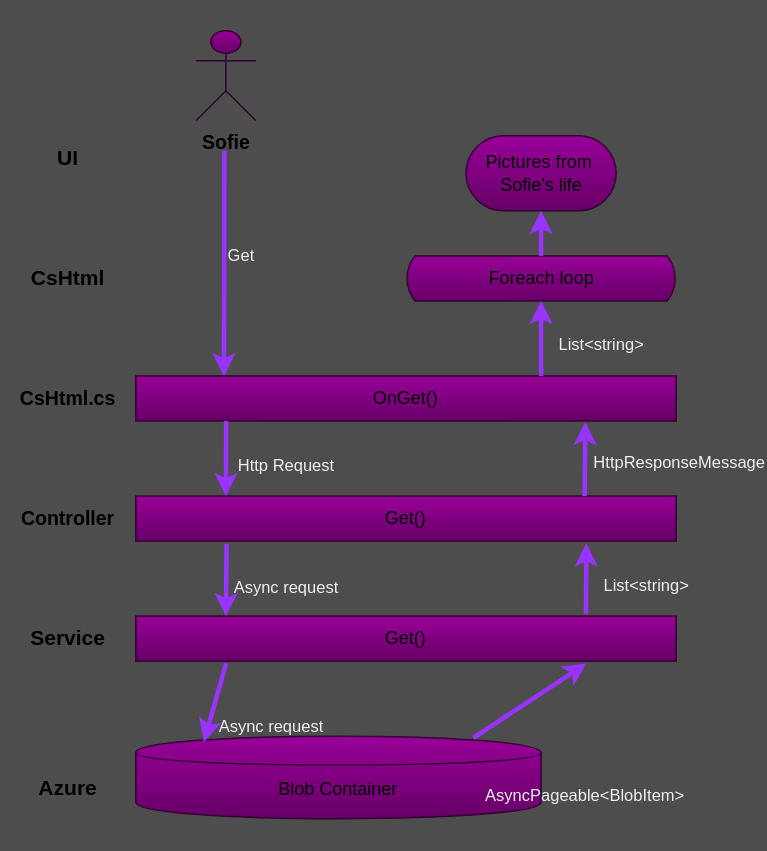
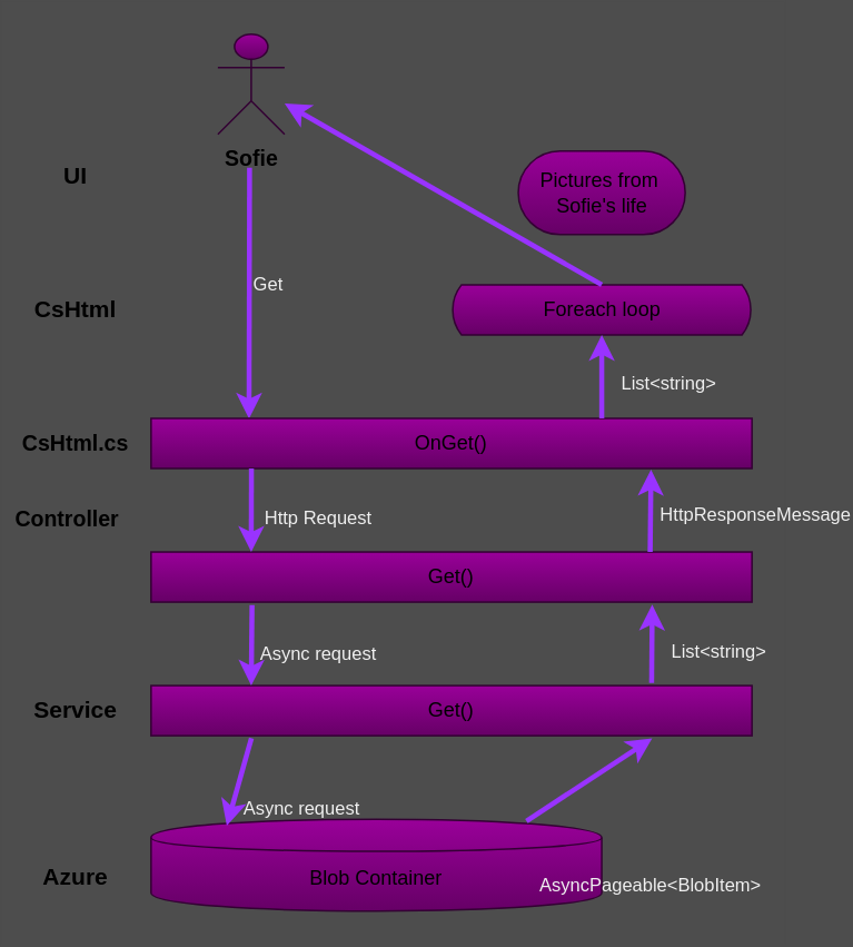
  <mxCell id="0" />
  <mxCell id="1" parent="0" />
  <mxCell id="2" value="Sofie" style="shape=umlActor;verticalLabelPosition=bottom;verticalAlign=top;html=1;outlineConnect=0;gradientColor=#660066;fillColor=#990099;strokeColor=#330033;fontSize=13;fontStyle=1" vertex="1" parent="1"><mxGeometry x="130" y="20" width="40" height="60" as="geometry" /></mxCell>
  <mxCell id="3" value="&lt;font style=&quot;font-size: 14px&quot;&gt;&lt;b&gt;UI&lt;/b&gt;&lt;/font&gt;" style="text;html=1;strokeColor=none;fillColor=none;align=center;verticalAlign=middle;whiteSpace=wrap;rounded=0;" vertex="1" parent="1"><mxGeometry x="20" y="90" width="50" height="30" as="geometry" /></mxCell>
  <mxCell id="4" value="CsHtml" style="text;html=1;strokeColor=none;fillColor=none;align=center;verticalAlign=middle;whiteSpace=wrap;rounded=0;fontStyle=1;fontSize=14;" vertex="1" parent="1"><mxGeometry x="20" y="170" width="50" height="30" as="geometry" /></mxCell>
  <mxCell id="5" value="CsHtml.cs" style="text;html=1;strokeColor=none;fillColor=none;align=center;verticalAlign=middle;whiteSpace=wrap;rounded=0;fontSize=13;fontStyle=1" vertex="1" parent="1"><mxGeometry x="20" y="250" width="50" height="30" as="geometry" /></mxCell>
- <mxCell id="6" value="Controller" style="text;html=1;strokeColor=none;fillColor=none;align=center;verticalAlign=middle;whiteSpace=wrap;rounded=0;fontSize=13;fontStyle=1" vertex="1" parent="1"><mxGeometry x="20" y="330" width="50" height="30" as="geometry" /></mxCell>
+ <mxCell id="6" value="Controller" style="text;html=1;strokeColor=none;fillColor=none;align=center;verticalAlign=middle;whiteSpace=wrap;rounded=0;fontSize=13;fontStyle=1" vertex="1" parent="1"><mxGeometry x="15" y="295" width="50" height="30" as="geometry" /></mxCell>
  <mxCell id="7" value="Service" style="text;html=1;strokeColor=none;fillColor=none;align=center;verticalAlign=middle;whiteSpace=wrap;rounded=0;fontSize=14;fontStyle=1" vertex="1" parent="1"><mxGeometry x="20" y="410" width="50" height="30" as="geometry" /></mxCell>
  <mxCell id="8" value="Azure" style="text;html=1;strokeColor=none;fillColor=none;align=center;verticalAlign=middle;whiteSpace=wrap;rounded=0;fontSize=14;fontStyle=1" vertex="1" parent="1"><mxGeometry x="20" y="510" width="50" height="30" as="geometry" /></mxCell>
  <mxCell id="9" value="Get" style="endArrow=classic;html=1;strokeWidth=3;strokeColor=#9933FF;entryX=0.163;entryY=0.007;entryDx=0;entryDy=0;entryPerimeter=0;fontColor=#F0F0F0;labelBackgroundColor=none;" edge="1" parent="1" target="10"><mxGeometry x="-0.068" y="11" width="50" height="50" relative="1" as="geometry"><mxPoint x="149" y="100" as="sourcePoint" /><mxPoint x="150" y="160" as="targetPoint" /><mxPoint as="offset" /></mxGeometry></mxCell>
  <mxCell id="10" value="OnGet()" style="rounded=0;whiteSpace=wrap;html=1;strokeColor=#330033;fillColor=#990099;gradientColor=#660066;align=center;" vertex="1" parent="1"><mxGeometry x="90" y="250" width="360" height="30" as="geometry" /></mxCell>
  <mxCell id="11" value="Get()" style="rounded=0;whiteSpace=wrap;html=1;strokeColor=#330033;fillColor=#990099;gradientColor=#660066;align=center;" vertex="1" parent="1"><mxGeometry x="90" y="330" width="360" height="30" as="geometry" /></mxCell>
  <mxCell id="12" value="Get()" style="rounded=0;whiteSpace=wrap;html=1;strokeColor=#330033;fillColor=#990099;gradientColor=#660066;align=center;" vertex="1" parent="1"><mxGeometry x="90" y="410" width="360" height="30" as="geometry" /></mxCell>
  <mxCell id="13" value="Blob Container" style="shape=cylinder;whiteSpace=wrap;html=1;boundedLbl=1;backgroundOutline=1;strokeColor=#330033;fillColor=#990099;gradientColor=#660066;" vertex="1" parent="1"><mxGeometry x="90" y="490" width="270" height="55" as="geometry" /></mxCell>
  <mxCell id="14" value="Foreach loop" style="html=1;dashed=0;whitespace=wrap;shape=mxgraph.dfd.loop;strokeColor=#330033;fillColor=#990099;gradientColor=#660066;" vertex="1" parent="1"><mxGeometry x="270" y="170" width="180" height="30" as="geometry" /></mxCell>
  <mxCell id="15" value="Pictures from&amp;nbsp;&lt;br&gt;Sofie's life" style="html=1;dashed=0;whitespace=wrap;shape=mxgraph.dfd.start;strokeColor=#330033;fillColor=#990099;gradientColor=#660066;" vertex="1" parent="1"><mxGeometry x="310" y="90" width="100" height="50" as="geometry" /></mxCell>
  <mxCell id="16" value="Http Request" style="endArrow=classic;html=1;strokeWidth=3;strokeColor=#9933FF;fontColor=#F0F0F0;labelBackgroundColor=none;exitX=0.167;exitY=1;exitDx=0;exitDy=0;exitPerimeter=0;" edge="1" parent="1" source="10"><mxGeometry x="0.196" y="40" width="50" height="50" relative="1" as="geometry"><mxPoint x="220.32" y="150" as="sourcePoint" /><mxPoint x="150" y="330" as="targetPoint" /><mxPoint as="offset" /></mxGeometry></mxCell>
  <mxCell id="17" value="Async request" style="endArrow=classic;html=1;strokeWidth=3;strokeColor=#9933FF;fontColor=#F0F0F0;labelBackgroundColor=none;exitX=0.168;exitY=1.06;exitDx=0;exitDy=0;exitPerimeter=0;" edge="1" parent="1" source="11"><mxGeometry x="0.196" y="40" width="50" height="50" relative="1" as="geometry"><mxPoint x="160.12" y="290" as="sourcePoint" /><mxPoint x="150" y="410" as="targetPoint" /><mxPoint as="offset" /></mxGeometry></mxCell>
  <mxCell id="18" value="Async request" style="endArrow=classic;html=1;strokeWidth=3;strokeColor=#9933FF;fontColor=#F0F0F0;labelBackgroundColor=none;exitX=0.167;exitY=1.051;exitDx=0;exitDy=0;exitPerimeter=0;entryX=0.168;entryY=0.07;entryDx=0;entryDy=0;entryPerimeter=0;" edge="1" parent="1" source="12" target="13"><mxGeometry x="0.196" y="40" width="50" height="50" relative="1" as="geometry"><mxPoint x="160.48" y="371.8" as="sourcePoint" /><mxPoint x="160" y="420" as="targetPoint" /><mxPoint as="offset" /></mxGeometry></mxCell>
  <mxCell id="19" value="AsyncPageable&amp;lt;BlobItem&amp;gt;" style="endArrow=classic;html=1;strokeWidth=3;strokeColor=#9933FF;fontColor=#F0F0F0;labelBackgroundColor=none;exitX=0.833;exitY=0.02;exitDx=0;exitDy=0;exitPerimeter=0;entryX=0.834;entryY=1.051;entryDx=0;entryDy=0;entryPerimeter=0;" edge="1" parent="1" source="13" target="12"><mxGeometry x="-0.081" y="-73" width="50" height="50" relative="1" as="geometry"><mxPoint x="160.12" y="451.53" as="sourcePoint" /><mxPoint x="160.48" y="504.9" as="targetPoint" /><mxPoint as="offset" /></mxGeometry></mxCell>
  <mxCell id="20" value="List&amp;lt;string&amp;gt;" style="endArrow=classic;html=1;strokeWidth=3;strokeColor=#9933FF;fontColor=#F0F0F0;labelBackgroundColor=none;exitX=0.833;exitY=-0.051;exitDx=0;exitDy=0;exitPerimeter=0;entryX=0.834;entryY=1.051;entryDx=0;entryDy=0;entryPerimeter=0;" edge="1" parent="1" source="12" target="11"><mxGeometry x="-0.186" y="-40" width="50" height="50" relative="1" as="geometry"><mxPoint x="399.88" y="501.4" as="sourcePoint" /><mxPoint x="350" y="400" as="targetPoint" /><mxPoint as="offset" /></mxGeometry></mxCell>
  <mxCell id="21" value="HttpResponseMessage" style="endArrow=classic;html=1;strokeWidth=3;strokeColor=#9933FF;fontColor=#F0F0F0;labelBackgroundColor=none;entryX=0.832;entryY=1.024;entryDx=0;entryDy=0;entryPerimeter=0;" edge="1" parent="1" target="10"><mxGeometry x="-0.08" y="-63" width="50" height="50" relative="1" as="geometry"><mxPoint x="389" y="330" as="sourcePoint" /><mxPoint x="360" y="310" as="targetPoint" /><mxPoint as="offset" /></mxGeometry></mxCell>
  <mxCell id="22" value="List&amp;lt;string&amp;gt;" style="endArrow=classic;html=1;strokeWidth=3;strokeColor=#9933FF;fontColor=#F0F0F0;labelBackgroundColor=none;entryX=0.5;entryY=1;entryDx=0;entryDy=0;entryPerimeter=0;exitX=0.75;exitY=0;exitDx=0;exitDy=0;" edge="1" parent="1" source="10" target="14"><mxGeometry x="-0.152" y="-40" width="50" height="50" relative="1" as="geometry"><mxPoint x="399" y="340" as="sourcePoint" /><mxPoint x="399.52" y="290.72" as="targetPoint" /><mxPoint as="offset" /></mxGeometry></mxCell>
- <mxCell id="23" value="" style="endArrow=classic;html=1;strokeWidth=3;strokeColor=#9933FF;fontColor=#F0F0F0;labelBackgroundColor=none;entryX=0.5;entryY=0.5;entryDx=0;entryDy=25;entryPerimeter=0;exitX=0.5;exitY=0;exitDx=0;exitDy=0;exitPerimeter=0;" edge="1" parent="1" source="14" target="15"><mxGeometry x="-0.152" y="-40" width="50" height="50" relative="1" as="geometry"><mxPoint x="370" y="260" as="sourcePoint" /><mxPoint x="370" y="210" as="targetPoint" /><mxPoint as="offset" /></mxGeometry></mxCell>
+ <mxCell id="23" value="" style="endArrow=classic;html=1;strokeWidth=3;strokeColor=#9933FF;fontColor=#F0F0F0;labelBackgroundColor=none;exitX=0.5;exitY=0;exitDx=0;exitDy=0;exitPerimeter=0;" edge="1" parent="1" source="14" target="2"><mxGeometry x="-0.152" y="-40" width="50" height="50" relative="1" as="geometry"><mxPoint x="370" y="260" as="sourcePoint" /><mxPoint x="370" y="210" as="targetPoint" /><mxPoint as="offset" /></mxGeometry></mxCell>
